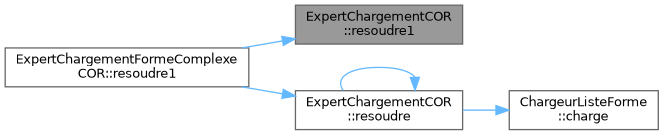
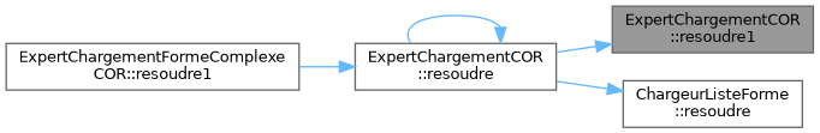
  digraph {
    rankdir=RL
    node [color=grey40 fillcolor=white fontname=Helvetica fontsize=10 shape=box style=filled]
    edge [color=steelblue1 dir=back fontname=Helvetica fontsize=10 labelfontname=Helvetica labelfontsize=10 style=solid]
    n1 [color=gray40 fillcolor=grey60 fontcolor=black height=0.2 label="ExpertChargementCOR\l::resoudre1" width=0.4]
    n2 [height=0.2 label="ExpertChargementCOR\l::resoudre" width=0.4]
    n3 [height=0.2 label="ExpertChargementFormeComplexe\lCOR::resoudre1" width=0.4]
-   n4 [height=0.2 label="ChargeurListeForme\l::charge" width=0.4]
-   n1 -> n3
+   n4 [height=0.2 label="ChargeurListeForme\l::resoudre" width=0.4]
+   n1 -> n2
    n2 -> n2
    n2 -> n3
    n4 -> n2
  }
